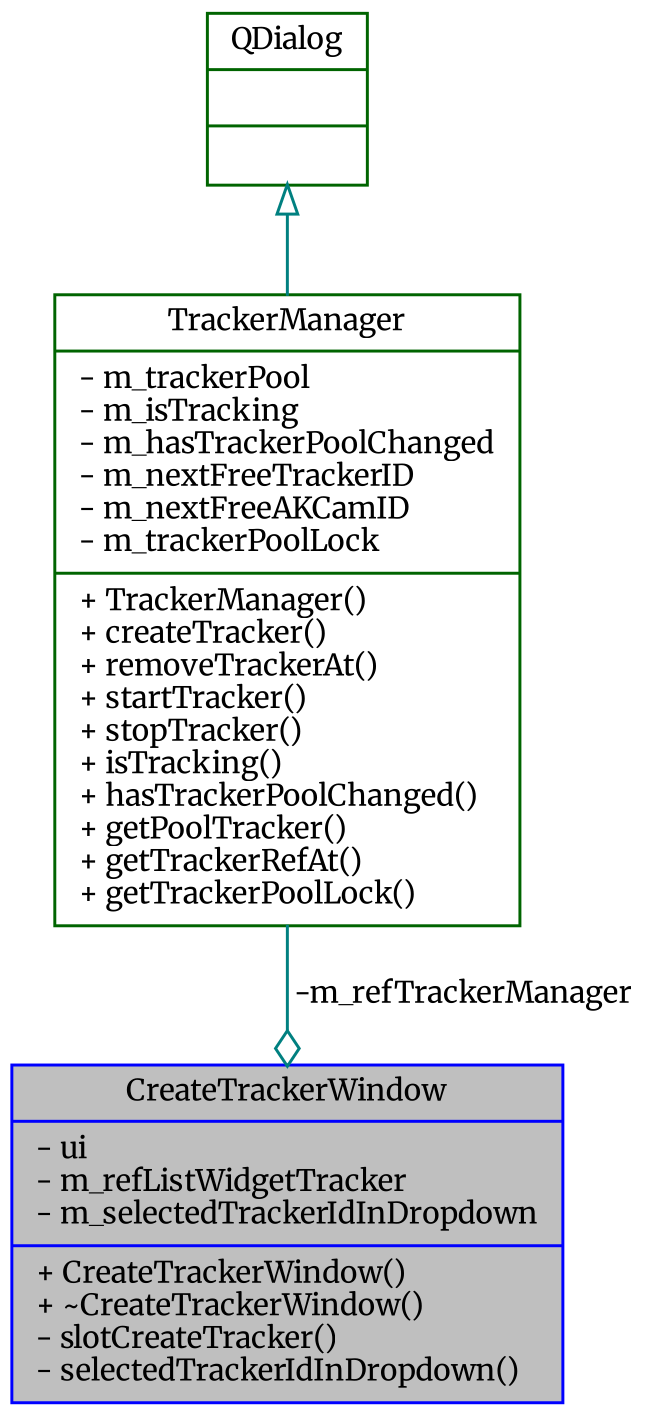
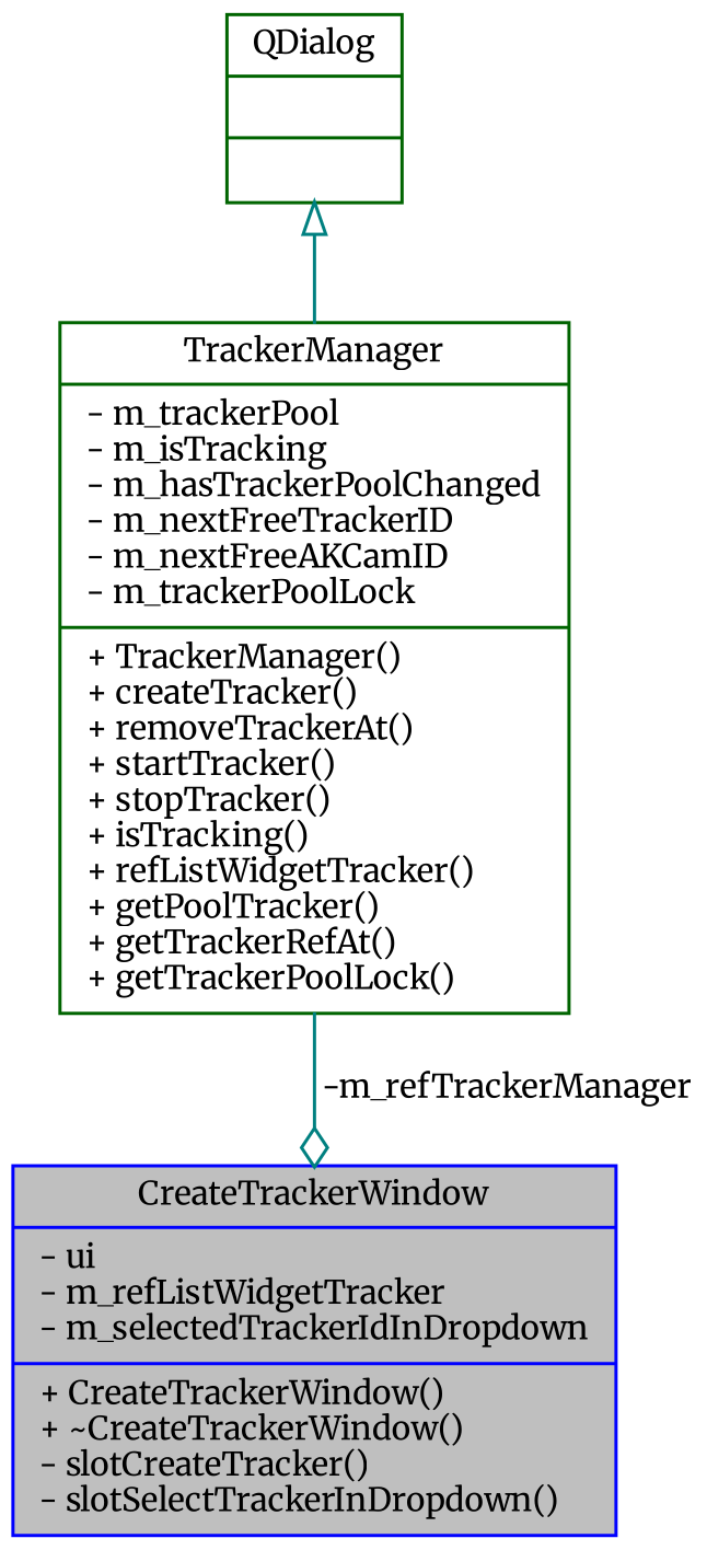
  digraph {
    fontname=Merriweather
    node [color=darkgreen fillcolor=white fontname=Merriweather fontsize=10 shape=record style=filled]
    edge [color=teal fontname=Merriweather fontsize=10 labelfontname=Helvetica labelfontsize=10 style=solid]
-   n1 [color=blue fillcolor=grey75 fontcolor=black height=0.2 label="{CreateTrackerWindow\n|- ui\l- m_refListWidgetTracker\l- m_selectedTrackerIdInDropdown\l|+ CreateTrackerWindow()\l+ ~CreateTrackerWindow()\l- slotCreateTracker()\l- selectedTrackerIdInDropdown()\l}" width=0.4]
+   n1 [color=blue fillcolor=grey75 fontcolor=black height=0.2 label="{CreateTrackerWindow\n|- ui\l- m_refListWidgetTracker\l- m_selectedTrackerIdInDropdown\l|+ CreateTrackerWindow()\l+ ~CreateTrackerWindow()\l- slotCreateTracker()\l- slotSelectTrackerInDropdown()\l}" width=0.4]
    n2 [height=0.2 label="{QDialog\n||}" width=0.4]
-   n3 [height=0.2 label="{TrackerManager\n|- m_trackerPool\l- m_isTracking\l- m_hasTrackerPoolChanged\l- m_nextFreeTrackerID\l- m_nextFreeAKCamID\l- m_trackerPoolLock\l|+ TrackerManager()\l+ createTracker()\l+ removeTrackerAt()\l+ startTracker()\l+ stopTracker()\l+ isTracking()\l+ hasTrackerPoolChanged()\l+ getPoolTracker()\l+ getTrackerRefAt()\l+ getTrackerPoolLock()\l}" width=0.4]
+   n3 [height=0.2 label="{TrackerManager\n|- m_trackerPool\l- m_isTracking\l- m_hasTrackerPoolChanged\l- m_nextFreeTrackerID\l- m_nextFreeAKCamID\l- m_trackerPoolLock\l|+ TrackerManager()\l+ createTracker()\l+ removeTrackerAt()\l+ startTracker()\l+ stopTracker()\l+ isTracking()\l+ refListWidgetTracker()\l+ getPoolTracker()\l+ getTrackerRefAt()\l+ getTrackerPoolLock()\l}" width=0.4]
    n2 -> n3 [arrowtail=onormal dir=back]
    n3 -> n1 [arrowhead=odiamond label=" -m_refTrackerManager"]
  }
